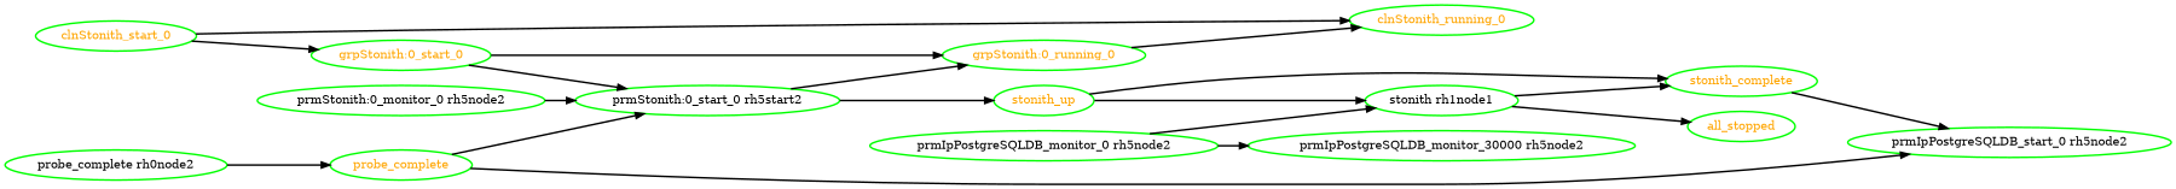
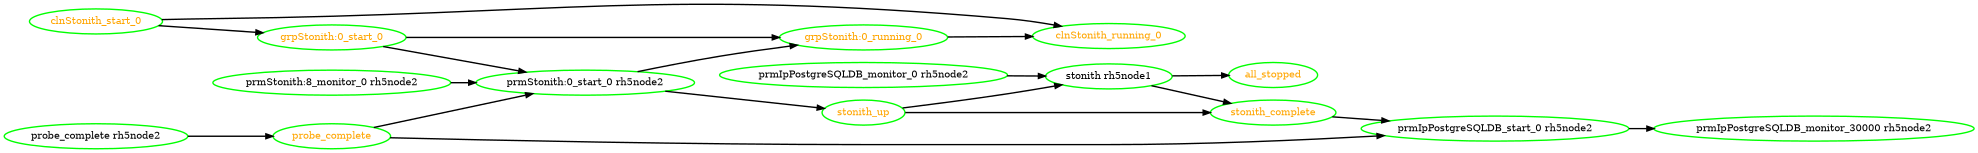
  digraph {
    rankdir=LR
    node [color=green fontcolor=orange style=bold]
    edge [style=bold]
    clnStonith_start_0
    clnStonith_running_0
    "grpStonith:0_start_0"
    "grpStonith:0_running_0"
-   "prmStonith:0_start_0 rh5node2" [fontcolor=black label="prmStonith:0_start_0 rh5start2"]
+   "prmStonith:0_start_0 rh5node2" [fontcolor=black]
    stonith_up
-   "stonith rh5node1" [fontcolor=black label="stonith rh1node1"]
+   "stonith rh5node1" [fontcolor=black]
    stonith_complete
    "prmIpPostgreSQLDB_monitor_0 rh5node2" [fontcolor=black]
-   "probe_complete rh5node2" [fontcolor=black label="probe_complete rh0node2"]
+   "probe_complete rh5node2" [fontcolor=black]
    probe_complete
    "prmIpPostgreSQLDB_start_0 rh5node2" [fontcolor=black]
    "prmIpPostgreSQLDB_monitor_30000 rh5node2" [fontcolor=black]
-   "prmStonith:0_monitor_0 rh5node2" [fontcolor=black]
+   "prmStonith:0_monitor_0 rh5node2" [fontcolor=black label="prmStonith:8_monitor_0 rh5node2"]
    all_stopped
    clnStonith_start_0 -> clnStonith_running_0
    clnStonith_start_0 -> "grpStonith:0_start_0"
    "grpStonith:0_start_0" -> "grpStonith:0_running_0"
    "grpStonith:0_start_0" -> "prmStonith:0_start_0 rh5node2"
    "grpStonith:0_running_0" -> clnStonith_running_0
    "prmStonith:0_start_0 rh5node2" -> "grpStonith:0_running_0"
    "prmStonith:0_start_0 rh5node2" -> stonith_up
    stonith_up -> "stonith rh5node1"
    stonith_up -> stonith_complete
    "stonith rh5node1" -> stonith_complete
    "stonith rh5node1" -> all_stopped
    stonith_complete -> "prmIpPostgreSQLDB_start_0 rh5node2"
    "prmIpPostgreSQLDB_monitor_0 rh5node2" -> "stonith rh5node1"
    "probe_complete rh5node2" -> probe_complete
    probe_complete -> "prmStonith:0_start_0 rh5node2"
    probe_complete -> "prmIpPostgreSQLDB_start_0 rh5node2"
-   "prmIpPostgreSQLDB_monitor_0 rh5node2" -> "prmIpPostgreSQLDB_monitor_30000 rh5node2"
+   "prmIpPostgreSQLDB_start_0 rh5node2" -> "prmIpPostgreSQLDB_monitor_30000 rh5node2"
    "prmStonith:0_monitor_0 rh5node2" -> "prmStonith:0_start_0 rh5node2"
  }
